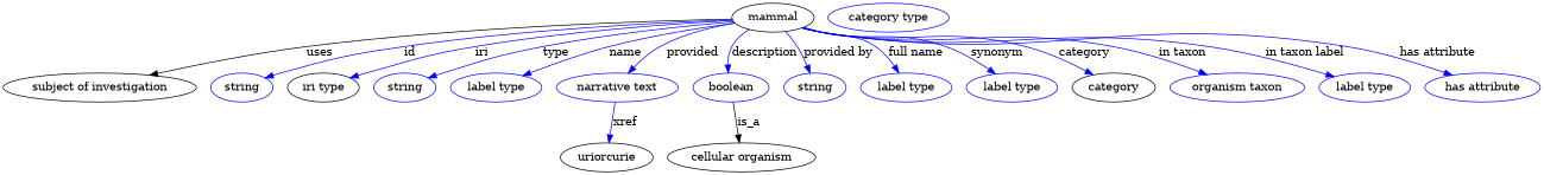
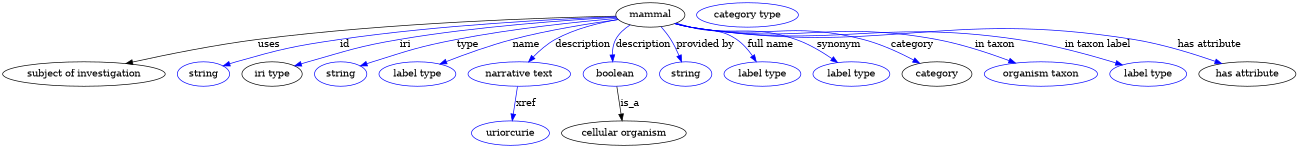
  digraph {
    node [color=blue]
    edge [color=blue style=solid]
    n1 [height=0.5 label=mammal width=1.4082 color=""]
    "subject of investigation" [height=0.5 width=3.3219 color=""]
    n3 [height=0.5 label=string width=1.0652]
    n4 [color=black height=0.5 label="iri type" width=1.2277]
    n5 [height=0.5 label=string width=1.0652]
    n6 [height=0.5 label="label type" width=1.5707]
    n7 [height=0.5 label="narrative text" width=2.0943]
    n8 [height=0.5 label=boolean width=1.2999]
    n9 [height=0.5 label=string width=1.0652]
    n10 [height=0.5 label="label type" width=1.5707]
    n11 [height=0.5 label="label type" width=1.5707]
    category [height=0.5 width=1.4263 color=""]
    n13 [height=0.5 label="organism taxon" width=2.3109]
    n14 [height=0.5 label="label type" width=1.5707]
-   "has attribute" [height=0.5 width=1.9859]
+   "has attribute" [height=0.5 width=1.9859 color=""]
    "cellular organism" [height=0.5 width=2.5456 color=""]
-   n17 [color=black height=0.5 label=uriorcurie width=1.5887]
+   n17 [height=0.5 label=uriorcurie width=1.5887]
    n18 [height=0.5 label="category type" width=2.0762]
    n1 -> "subject of investigation" [label=uses color="" style=""]
    n1 -> n3 [label=id]
    n1 -> n4 [label=iri]
    n1 -> n5 [label=type]
    n1 -> n6 [label=name]
-   n1 -> n7 [label=provided]
+   n1 -> n7 [label=description]
    n1 -> n8 [label=description]
    n1 -> n9 [label="provided by"]
    n1 -> n10 [label="full name"]
    n1 -> n11 [label=synonym]
    n1 -> category [label=category]
    n1 -> n13 [label="in taxon"]
    n1 -> n14 [label="in taxon label"]
    n1 -> "has attribute" [label="has attribute"]
    n7 -> n17 [label=xref]
    n8 -> "cellular organism" [label=is_a color="" style=""]
  }
